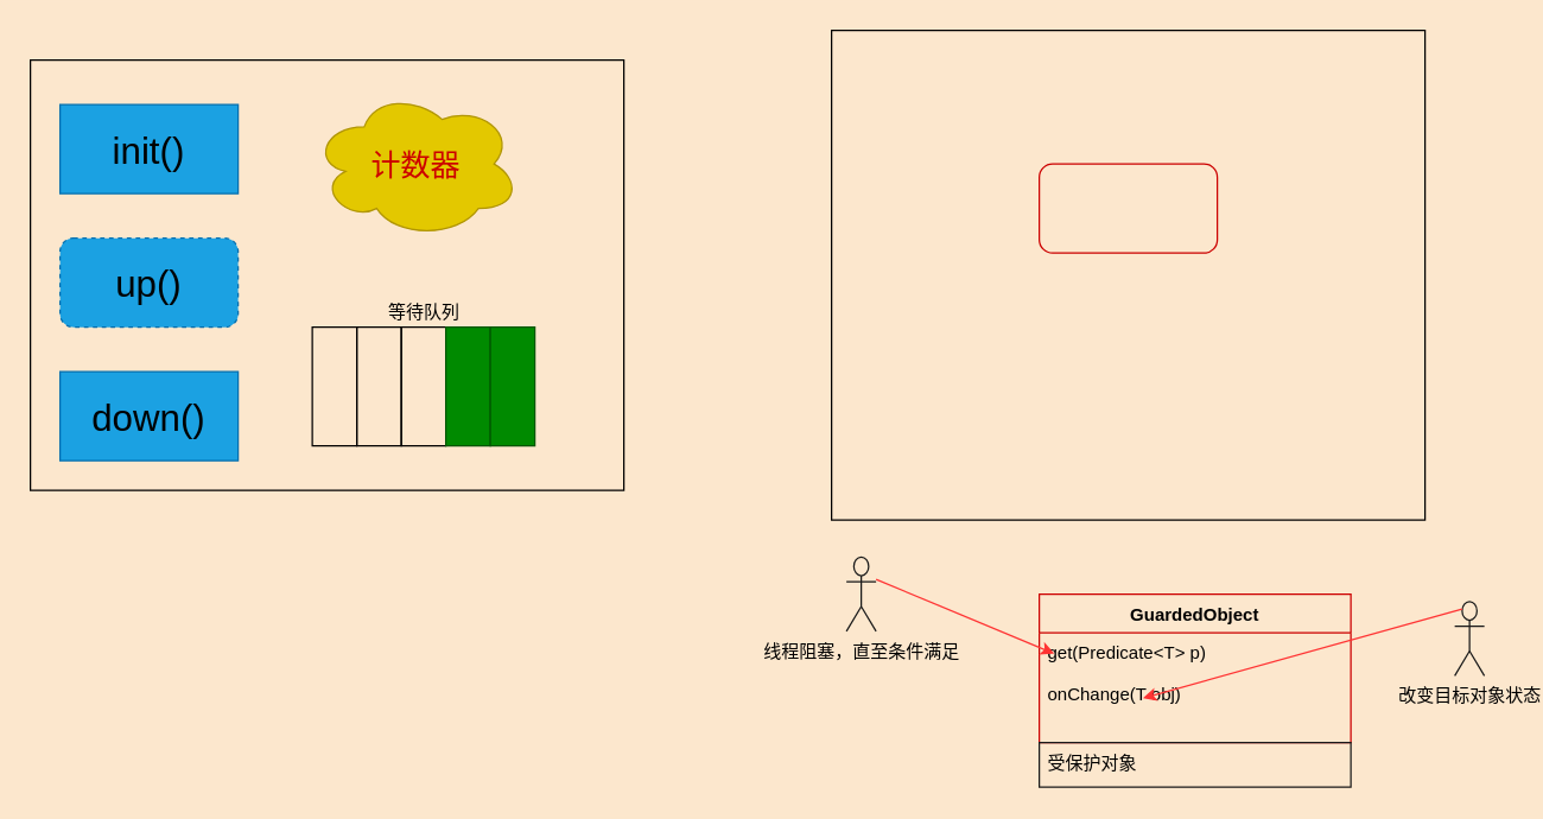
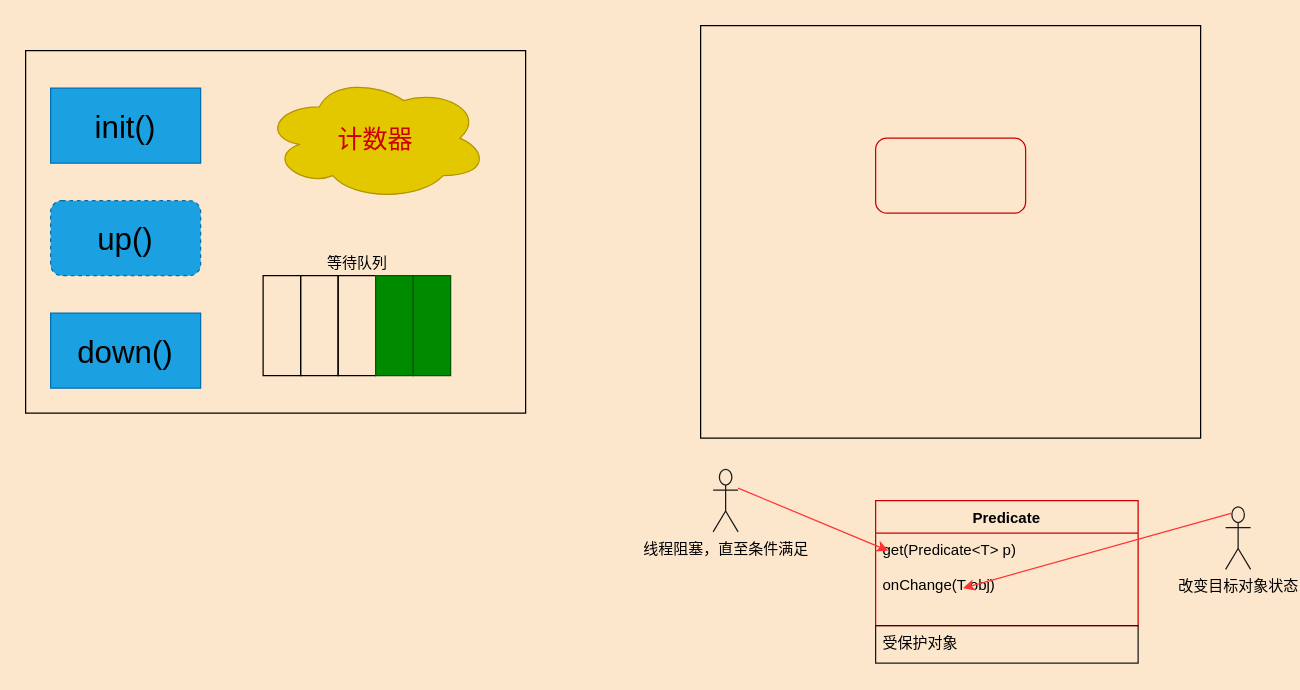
  <mxCell id="0" />
  <mxCell id="1" parent="0" />
  <mxCell id="2" value="" style="whiteSpace=wrap;html=1;fontColor=#FFFFFF;fillColor=none;strokeColor=#000000;" parent="1" vertex="1"><mxGeometry x="20" y="40" width="400" height="290" as="geometry" /></mxCell>
  <mxCell id="3" value="&lt;font style=&quot;font-size: 25px&quot; color=&quot;#000000&quot;&gt;init()&lt;/font&gt;" style="whiteSpace=wrap;html=1;strokeColor=#006EAF;fillColor=#1ba1e2;fontColor=#ffffff;rounded=0;" parent="1" vertex="1"><mxGeometry x="40" y="70" width="120" height="60" as="geometry" /></mxCell>
  <mxCell id="4" value="&lt;font style=&quot;font-size: 25px&quot; color=&quot;#000000&quot;&gt;up()&lt;/font&gt;" style="rounded=1;whiteSpace=wrap;html=1;strokeColor=#006EAF;fillColor=#1ba1e2;fontColor=#ffffff;dashed=1;" parent="1" vertex="1"><mxGeometry x="40" y="160" width="120" height="60" as="geometry" /></mxCell>
  <mxCell id="5" value="&lt;font style=&quot;font-size: 25px&quot; color=&quot;#000000&quot;&gt;down()&lt;/font&gt;" style="whiteSpace=wrap;html=1;strokeColor=#006EAF;fillColor=#1ba1e2;fontColor=#ffffff;rounded=0;" parent="1" vertex="1"><mxGeometry x="40" y="250" width="120" height="60" as="geometry" /></mxCell>
- <mxCell id="6" value="&lt;font color=&quot;#cc0000&quot; style=&quot;font-size: 20px&quot;&gt;计数器&lt;/font&gt;" style="ellipse;shape=cloud;whiteSpace=wrap;html=1;strokeColor=#B09500;fillColor=#e3c800;fontColor=#ffffff;" parent="1" vertex="1"><mxGeometry x="210" y="60" width="140" height="100" as="geometry" /></mxCell>
+ <mxCell id="6" value="&lt;font color=&quot;#cc0000&quot; style=&quot;font-size: 20px&quot;&gt;计数器&lt;/font&gt;" style="ellipse;shape=cloud;whiteSpace=wrap;html=1;strokeColor=#B09500;fillColor=#e3c800;fontColor=#ffffff;" parent="1" vertex="1"><mxGeometry x="210" y="60" width="180" height="100" as="geometry" /></mxCell>
  <mxCell id="7" value="" style="rounded=0;whiteSpace=wrap;html=1;strokeColor=#000000;fillColor=none;fontColor=#FFFFFF;" parent="1" vertex="1"><mxGeometry x="210" y="220" width="30" height="80" as="geometry" /></mxCell>
  <mxCell id="8" value="" style="rounded=0;whiteSpace=wrap;html=1;strokeColor=#000000;fillColor=none;fontColor=#FFFFFF;" parent="1" vertex="1"><mxGeometry x="240" y="220" width="30" height="80" as="geometry" /></mxCell>
  <mxCell id="9" value="" style="rounded=0;whiteSpace=wrap;html=1;strokeColor=#000000;fillColor=none;fontColor=#FFFFFF;" parent="1" vertex="1"><mxGeometry x="270" y="220" width="30" height="80" as="geometry" /></mxCell>
  <mxCell id="10" value="" style="rounded=0;whiteSpace=wrap;html=1;strokeColor=#005700;fillColor=#008a00;fontColor=#ffffff;" parent="1" vertex="1"><mxGeometry x="300" y="220" width="30" height="80" as="geometry" /></mxCell>
  <mxCell id="11" value="" style="rounded=0;whiteSpace=wrap;html=1;strokeColor=#005700;fontColor=#ffffff;fillColor=#008a00;" parent="1" vertex="1"><mxGeometry x="330" y="220" width="30" height="80" as="geometry" /></mxCell>
  <mxCell id="12" value="&lt;font color=&quot;#000000&quot;&gt;等待队列&lt;/font&gt;" style="text;html=1;align=center;verticalAlign=middle;resizable=0;points=[];autosize=1;fontColor=#FFFFFF;" parent="1" vertex="1"><mxGeometry x="255" y="200" width="60" height="20" as="geometry" /></mxCell>
  <mxCell id="13" value="" style="whiteSpace=wrap;html=1;fontColor=#FFFFFF;fillColor=none;strokeColor=#000000;" vertex="1" parent="1"><mxGeometry x="560" y="20" width="400" height="330" as="geometry" /></mxCell>
  <mxCell id="14" value="" style="rounded=1;whiteSpace=wrap;html=1;fillColor=none;strokeColor=#CC0000;" vertex="1" parent="1"><mxGeometry x="700" y="110" width="120" height="60" as="geometry" /></mxCell>
- <mxCell id="15" value="GuardedObject" style="swimlane;fontStyle=1;align=center;verticalAlign=top;childLayout=stackLayout;horizontal=1;startSize=26;horizontalStack=0;resizeParent=1;resizeParentMax=0;resizeLast=0;collapsible=1;marginBottom=0;strokeColor=#CC0000;fillColor=none;fontColor=#000000;" vertex="1" parent="1"><mxGeometry x="700" y="400" width="210" height="100" as="geometry"><mxRectangle x="750" y="470" width="120" height="26" as="alternateBounds" /></mxGeometry></mxCell>
+ <mxCell id="15" value="Predicate" style="swimlane;fontStyle=1;align=center;verticalAlign=top;childLayout=stackLayout;horizontal=1;startSize=26;horizontalStack=0;resizeParent=1;resizeParentMax=0;resizeLast=0;collapsible=1;marginBottom=0;strokeColor=#CC0000;fillColor=none;fontColor=#000000;" vertex="1" parent="1"><mxGeometry x="700" y="400" width="210" height="100" as="geometry"><mxRectangle x="750" y="470" width="120" height="26" as="alternateBounds" /></mxGeometry></mxCell>
  <mxCell id="16" value="get(Predicate&lt;T&gt; p)&#10;&#10;onChange(T obj)&#10;" style="text;strokeColor=none;fillColor=none;align=left;verticalAlign=top;spacingLeft=4;spacingRight=4;overflow=hidden;rotatable=0;points=[[0,0.5],[1,0.5]];portConstraint=eastwest;fontColor=#000000;" vertex="1" parent="15"><mxGeometry y="26" width="210" height="74" as="geometry" /></mxCell>
  <mxCell id="17" value="" style="line;strokeWidth=1;fillColor=none;align=left;verticalAlign=middle;spacingTop=-1;spacingLeft=3;spacingRight=3;rotatable=0;labelPosition=right;points=[];portConstraint=eastwest;" vertex="1" parent="15"><mxGeometry y="100" width="210" as="geometry" /></mxCell>
  <mxCell id="18" value="线程阻塞，直至条件满足" style="shape=umlActor;verticalLabelPosition=bottom;verticalAlign=top;html=1;strokeColor=#1A1A1A;fillColor=none;fontColor=#000000;" vertex="1" parent="1"><mxGeometry x="570" y="375" width="20" height="50" as="geometry" /></mxCell>
  <mxCell id="19" value="改变目标对象状态" style="shape=umlActor;verticalLabelPosition=bottom;verticalAlign=top;html=1;strokeColor=#1A1A1A;fillColor=none;fontColor=#000000;" vertex="1" parent="1"><mxGeometry x="980" y="405" width="20" height="50" as="geometry" /></mxCell>
  <mxCell id="20" value="" style="endArrow=classic;html=1;fontColor=#000000;strokeColor=#FF3333;" edge="1" parent="1"><mxGeometry width="50" height="50" relative="1" as="geometry"><mxPoint x="590" y="390" as="sourcePoint" /><mxPoint x="710" y="440" as="targetPoint" /></mxGeometry></mxCell>
  <mxCell id="21" value="" style="endArrow=classic;html=1;fontColor=#000000;strokeColor=#FF3333;exitX=0.25;exitY=0.1;exitDx=0;exitDy=0;exitPerimeter=0;entryX=0.333;entryY=0.595;entryDx=0;entryDy=0;entryPerimeter=0;" edge="1" parent="1" source="19" target="16"><mxGeometry width="50" height="50" relative="1" as="geometry"><mxPoint x="900" y="500" as="sourcePoint" /><mxPoint x="800" y="460" as="targetPoint" /></mxGeometry></mxCell>
  <mxCell id="22" value="受保护对象" style="text;fillColor=none;align=left;verticalAlign=top;spacingLeft=4;spacingRight=4;overflow=hidden;rotatable=0;points=[[0,0.5],[1,0.5]];portConstraint=eastwest;fontColor=#000000;strokeColor=#1A1A1A;" vertex="1" parent="1"><mxGeometry x="700" y="500" width="210" height="30" as="geometry" /></mxCell>
